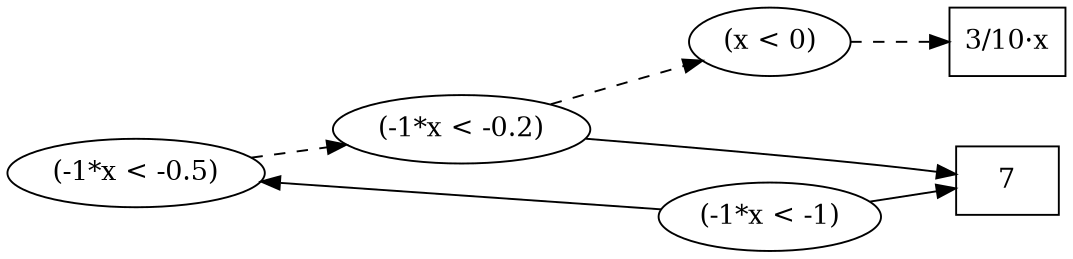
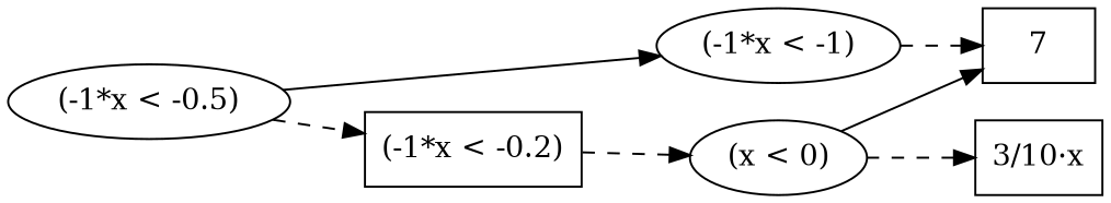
  digraph {
    rankdir=LR
    n1 [label="(-1*x < -0.5)"]
    n2 [label="(-1*x < -1)"]
    n3 [label="(x < 0)"]
-   n4 [label="(-1*x < -0.2)"]
+   n4 [label="(-1*x < -0.2)" shape=box]
    n5 [label=7 shape=box]
    n6 [label="3/10·x" shape=box]
    subgraph sub_1 {
      rank=same
      n1
    }
    subgraph sub_2 {
      rank=same
      n2
      n3
    }
    subgraph sub_3 {
      rank=same
      n4
    }
    subgraph sub_4 {
      rank=same
      n5
      n6
    }
-   n2 -> n1
+   n1 -> n2
    n1 -> n4 [style=dashed]
-   n2 -> n5
-   n4 -> n5
+   n2 -> n5 [style=dashed]
+   n3 -> n5
    n3 -> n6 [style=dashed]
    n4 -> n3 [style=dashed]
  }
